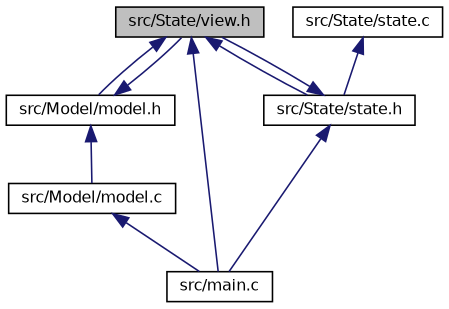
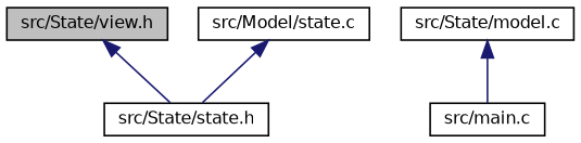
  digraph {
    node [color=black fillcolor=white fontname=Helvetica fontsize=10 shape=record style=filled]
    edge [color=midnightblue dir=back fontname=Helvetica fontsize=10 labelfontname=Helvetica labelfontsize=10 style=solid]
    n1 [fillcolor=grey75 fontcolor=black height=0.2 label="src/State/view.h" width=0.4]
-   n2 [height=0.2 label="src/Model/model.h" width=0.4]
    n3 [height=0.2 label="src/main.c" width=0.4]
    n4 [height=0.2 label="src/State/state.h" width=0.4]
-   n5 [height=0.2 label="src/Model/model.c" width=0.4]
-   n6 [height=0.2 label="src/State/state.c" width=0.4]
-   n1 -> n2
-   n1 -> n3
+   n5 [height=0.2 label="src/State/model.c" width=0.4]
+   n6 [height=0.2 label="src/Model/state.c" width=0.4]
    n1 -> n4
-   n2 -> n1
-   n2 -> n5
-   n4 -> n1
-   n4 -> n3
    n5 -> n3
    n6 -> n4
  }
